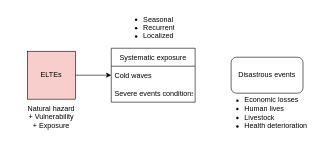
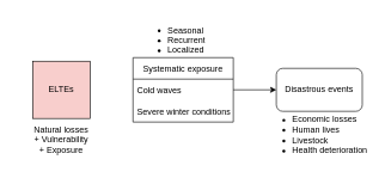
  <mxCell id="0" />
  <mxCell id="1" parent="0" />
- <mxCell id="2" value="" style="edgeStyle=orthogonalEdgeStyle;rounded=0;orthogonalLoop=1;jettySize=auto;html=1;" parent="1" source="3" target="6" edge="1"><mxGeometry relative="1" as="geometry"><mxPoint x="205" y="125" as="targetPoint" /></mxGeometry></mxCell>
  <mxCell id="3" value="ELTEs" style="whiteSpace=wrap;html=1;aspect=fixed;fillColor=#f8cecc;" parent="1" vertex="1"><mxGeometry x="45" y="85" width="80" height="80" as="geometry" /></mxCell>
- <mxCell id="4" value="&lt;span style=&quot;background-color: initial;&quot;&gt;Natural hazard&lt;/span&gt;&lt;br&gt;&lt;span style=&quot;background-color: initial;&quot;&gt;+ Vulnerability&lt;/span&gt;&lt;br&gt;&lt;span style=&quot;background-color: initial;&quot;&gt;+ Exposure&lt;/span&gt;" style="text;strokeColor=none;fillColor=none;html=1;whiteSpace=wrap;verticalAlign=middle;overflow=hidden;align=center;" parent="1" vertex="1"><mxGeometry x="20" y="155" width="130" height="80" as="geometry" /></mxCell>
+ <mxCell id="4" value="&lt;span style=&quot;background-color: initial;&quot;&gt;Natural losses&lt;/span&gt;&lt;br&gt;&lt;span style=&quot;background-color: initial;&quot;&gt;+ Vulnerability&lt;/span&gt;&lt;br&gt;&lt;span style=&quot;background-color: initial;&quot;&gt;+ Exposure&lt;/span&gt;" style="text;strokeColor=none;fillColor=none;html=1;whiteSpace=wrap;verticalAlign=middle;overflow=hidden;align=center;" parent="1" vertex="1"><mxGeometry x="20" y="155" width="130" height="80" as="geometry" /></mxCell>
+ <mxCell id="5" value="" style="edgeStyle=orthogonalEdgeStyle;rounded=0;orthogonalLoop=1;jettySize=auto;html=1;" parent="1" source="6" target="9" edge="1"><mxGeometry relative="1" as="geometry" /></mxCell>
  <mxCell id="6" value="Systematic exposure" style="swimlane;fontStyle=0;childLayout=stackLayout;horizontal=1;startSize=30;horizontalStack=0;resizeParent=1;resizeParentMax=0;resizeLast=0;collapsible=1;marginBottom=0;" parent="1" vertex="1"><mxGeometry x="185" y="80" width="140" height="90" as="geometry" /></mxCell>
  <mxCell id="7" value="Cold waves" style="text;strokeColor=none;fillColor=none;align=left;verticalAlign=middle;spacingLeft=4;spacingRight=4;overflow=hidden;points=[[0,0.5],[1,0.5]];portConstraint=eastwest;rotatable=0;" parent="6" vertex="1"><mxGeometry y="30" width="140" height="30" as="geometry" /></mxCell>
- <mxCell id="8" value="Severe events conditions" style="text;strokeColor=none;fillColor=none;align=left;verticalAlign=middle;spacingLeft=4;spacingRight=4;overflow=hidden;points=[[0,0.5],[1,0.5]];portConstraint=eastwest;rotatable=0;" parent="6" vertex="1"><mxGeometry y="60" width="140" height="30" as="geometry" /></mxCell>
+ <mxCell id="8" value="Severe winter conditions" style="text;strokeColor=none;fillColor=none;align=left;verticalAlign=middle;spacingLeft=4;spacingRight=4;overflow=hidden;points=[[0,0.5],[1,0.5]];portConstraint=eastwest;rotatable=0;" parent="6" vertex="1"><mxGeometry y="60" width="140" height="30" as="geometry" /></mxCell>
  <mxCell id="9" value="Disastrous events" style="whiteSpace=wrap;html=1;fontStyle=0;startSize=30;rounded=1;" parent="1" vertex="1"><mxGeometry x="385" y="95" width="120" height="60" as="geometry" /></mxCell>
- <mxCell id="10" value="&lt;blockquote style=&quot;margin: 0 0 0 40px; border: none; padding: 0px;&quot;&gt;&lt;/blockquote&gt;&lt;ul&gt;&lt;li style=&quot;text-align: left;&quot;&gt;&lt;span style=&quot;background-color: initial;&quot;&gt;Seasonal&lt;/span&gt;&lt;/li&gt;&lt;li style=&quot;text-align: left;&quot;&gt;&lt;span style=&quot;background-color: initial;&quot;&gt;Recurrent&lt;/span&gt;&lt;/li&gt;&lt;li style=&quot;text-align: left;&quot;&gt;&lt;span style=&quot;background-color: initial;&quot;&gt;Localized&lt;/span&gt;&lt;/li&gt;&lt;/ul&gt;&lt;blockquote style=&quot;margin: 0 0 0 40px; border: none; padding: 0px;&quot;&gt;&lt;/blockquote&gt;" style="text;strokeColor=none;fillColor=none;html=1;whiteSpace=wrap;verticalAlign=middle;overflow=hidden;align=center;" parent="1" vertex="1"><mxGeometry x="190" y="10" width="110" height="60" as="geometry" /></mxCell>
+ <mxCell id="10" value="&lt;blockquote style=&quot;margin: 0 0 0 40px; border: none; padding: 0px;&quot;&gt;&lt;/blockquote&gt;&lt;ul&gt;&lt;li style=&quot;text-align: left;&quot;&gt;&lt;span style=&quot;background-color: initial;&quot;&gt;Seasonal&lt;/span&gt;&lt;/li&gt;&lt;li style=&quot;text-align: left;&quot;&gt;&lt;span style=&quot;background-color: initial;&quot;&gt;Recurrent&lt;/span&gt;&lt;/li&gt;&lt;li style=&quot;text-align: left;&quot;&gt;&lt;span style=&quot;background-color: initial;&quot;&gt;Localized&lt;/span&gt;&lt;/li&gt;&lt;/ul&gt;&lt;blockquote style=&quot;margin: 0 0 0 40px; border: none; padding: 0px;&quot;&gt;&lt;/blockquote&gt;" style="text;strokeColor=none;fillColor=none;html=1;whiteSpace=wrap;verticalAlign=middle;overflow=hidden;align=center;" parent="1" vertex="1"><mxGeometry x="185" y="20" width="110" height="60" as="geometry" /></mxCell>
  <mxCell id="11" value="&lt;ul&gt;&lt;li style=&quot;text-align: left;&quot;&gt;Economic losses&lt;/li&gt;&lt;li style=&quot;text-align: left;&quot;&gt;Human lives&lt;/li&gt;&lt;li style=&quot;text-align: left;&quot;&gt;Livestock&lt;/li&gt;&lt;li style=&quot;text-align: left;&quot;&gt;Health deterioration&lt;/li&gt;&lt;/ul&gt;" style="text;html=1;strokeColor=none;fillColor=none;align=center;verticalAlign=middle;whiteSpace=wrap;rounded=0;fontSize=12;" parent="1" vertex="1"><mxGeometry x="365" y="155" width="150" height="65" as="geometry" /></mxCell>
